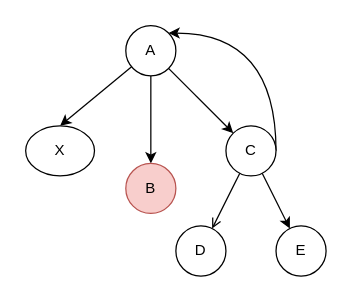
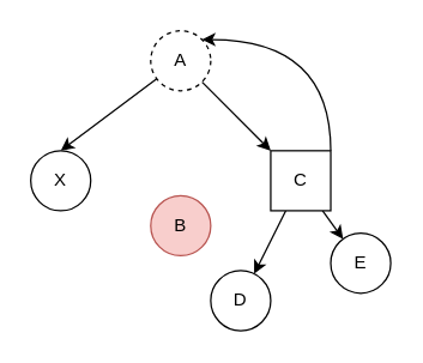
  <mxCell id="0" />
  <mxCell id="1" parent="0" />
  <mxCell id="2" style="rounded=0;orthogonalLoop=1;jettySize=auto;html=1;entryX=0.5;entryY=0;entryDx=0;entryDy=0;" edge="1" parent="1" source="5" target="11"><mxGeometry relative="1" as="geometry" /></mxCell>
- <mxCell id="3" style="edgeStyle=none;rounded=0;orthogonalLoop=1;jettySize=auto;html=1;" edge="1" parent="1" source="5" target="10"><mxGeometry relative="1" as="geometry" /></mxCell>
  <mxCell id="4" style="edgeStyle=none;rounded=0;orthogonalLoop=1;jettySize=auto;html=1;" edge="1" parent="1" source="5" target="9"><mxGeometry relative="1" as="geometry" /></mxCell>
- <mxCell id="5" value="A" style="ellipse;whiteSpace=wrap;html=1;aspect=fixed;" vertex="1" parent="1"><mxGeometry x="100" y="20" width="40" height="40" as="geometry" /></mxCell>
- <mxCell id="6" style="edgeStyle=none;rounded=0;orthogonalLoop=1;jettySize=auto;html=1;endArrow=open;" edge="1" parent="1" source="9" target="13"><mxGeometry relative="1" as="geometry" /></mxCell>
+ <mxCell id="5" value="A" style="ellipse;whiteSpace=wrap;html=1;aspect=fixed;dashed=1;" vertex="1" parent="1"><mxGeometry x="100" y="20" width="40" height="40" as="geometry" /></mxCell>
+ <mxCell id="6" style="edgeStyle=none;rounded=0;orthogonalLoop=1;jettySize=auto;html=1;" edge="1" parent="1" source="9" target="13"><mxGeometry relative="1" as="geometry" /></mxCell>
  <mxCell id="7" style="edgeStyle=none;rounded=0;orthogonalLoop=1;jettySize=auto;html=1;" edge="1" parent="1" source="9" target="12"><mxGeometry relative="1" as="geometry" /></mxCell>
  <mxCell id="8" style="edgeStyle=orthogonalEdgeStyle;rounded=0;orthogonalLoop=1;jettySize=auto;html=1;entryX=1;entryY=0;entryDx=0;entryDy=0;curved=1;" edge="1" parent="1" source="9" target="5"><mxGeometry relative="1" as="geometry"><Array as="points"><mxPoint x="220" y="26" /></Array></mxGeometry></mxCell>
- <mxCell id="9" value="C" style="ellipse;whiteSpace=wrap;html=1;aspect=fixed;" vertex="1" parent="1"><mxGeometry x="180" y="100" width="40" height="40" as="geometry" /></mxCell>
+ <mxCell id="9" value="C" style="whiteSpace=wrap;html=1;aspect=fixed;rounded=0;" vertex="1" parent="1"><mxGeometry x="180" y="100" width="40" height="40" as="geometry" /></mxCell>
  <mxCell id="10" value="B" style="ellipse;whiteSpace=wrap;html=1;aspect=fixed;fillColor=#f8cecc;strokeColor=#b85450;" vertex="1" parent="1"><mxGeometry x="100" y="130" width="40" height="40" as="geometry" /></mxCell>
- <mxCell id="11" value="X" style="ellipse;whiteSpace=wrap;html=1;aspect=fixed;" vertex="1" parent="1"><mxGeometry x="20" y="100" width="55" height="40" as="geometry" /></mxCell>
- <mxCell id="12" value="E" style="ellipse;whiteSpace=wrap;html=1;aspect=fixed;" vertex="1" parent="1"><mxGeometry x="220" y="180" width="40" height="40" as="geometry" /></mxCell>
+ <mxCell id="11" value="X" style="ellipse;whiteSpace=wrap;html=1;aspect=fixed;" vertex="1" parent="1"><mxGeometry x="20" y="100" width="40" height="40" as="geometry" /></mxCell>
+ <mxCell id="12" value="E" style="ellipse;whiteSpace=wrap;html=1;aspect=fixed;" vertex="1" parent="1"><mxGeometry x="220" y="155" width="40" height="40" as="geometry" /></mxCell>
  <mxCell id="13" value="D" style="ellipse;whiteSpace=wrap;html=1;aspect=fixed;" vertex="1" parent="1"><mxGeometry x="140" y="180" width="40" height="40" as="geometry" /></mxCell>
